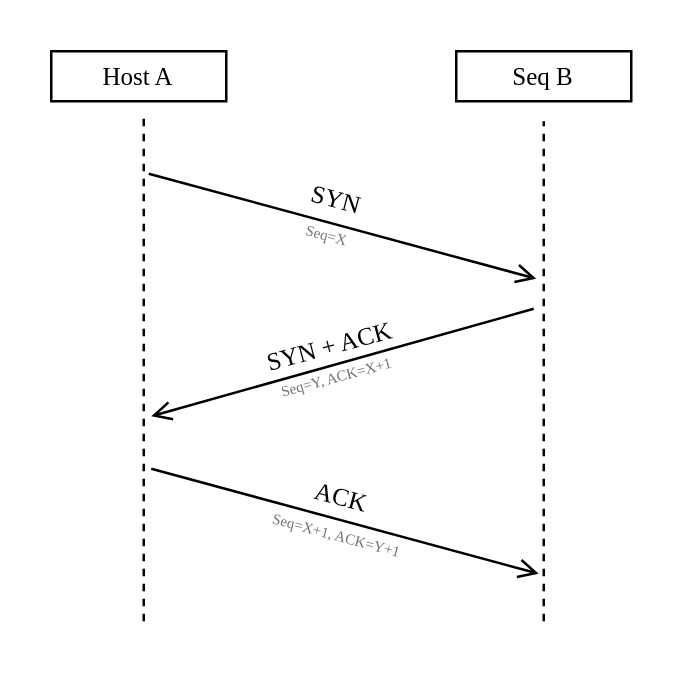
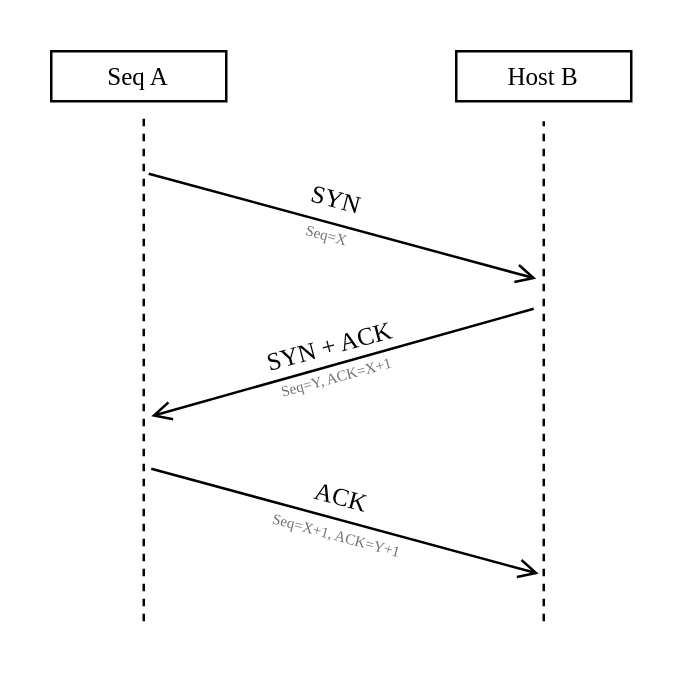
  <mxCell id="0" />
  <mxCell id="1" parent="0" />
  <mxCell id="2" value="" style="endArrow=none;html=1;rounded=0;strokeWidth=1;dashed=1;" edge="1" parent="1"><mxGeometry width="50" height="50" relative="1" as="geometry"><mxPoint x="57" y="248" as="sourcePoint" /><mxPoint x="57" y="47" as="targetPoint" /></mxGeometry></mxCell>
  <mxCell id="3" value="" style="endArrow=none;html=1;rounded=0;strokeWidth=1;dashed=1;" edge="1" parent="1"><mxGeometry width="50" height="50" relative="1" as="geometry"><mxPoint x="217" y="248" as="sourcePoint" /><mxPoint x="217" y="48" as="targetPoint" /></mxGeometry></mxCell>
  <mxCell id="4" value="" style="endArrow=open;html=1;rounded=0;strokeWidth=1;endFill=0;" edge="1" parent="1"><mxGeometry width="50" height="50" relative="1" as="geometry"><mxPoint x="59" y="69" as="sourcePoint" /><mxPoint x="214" y="111" as="targetPoint" /></mxGeometry></mxCell>
  <mxCell id="5" value="SYN" style="text;html=1;align=center;verticalAlign=middle;resizable=0;points=[];autosize=1;strokeColor=none;fillColor=none;fontFamily=Bahnschrift;rotation=15;fontSize=10;rounded=0;" vertex="1" parent="1"><mxGeometry x="114" y="64" width="40" height="30" as="geometry" /></mxCell>
- <mxCell id="6" value="Host A" style="whiteSpace=wrap;html=1;fontFamily=Bahnschrift;fontSize=10;fontColor=default;fillColor=none;gradientColor=none;rounded=0;" vertex="1" parent="1"><mxGeometry x="20" y="20" width="70" height="20" as="geometry" /></mxCell>
- <mxCell id="7" value="Seq B" style="whiteSpace=wrap;html=1;fontFamily=Bahnschrift;fontSize=10;fontColor=default;fillColor=none;gradientColor=none;rounded=0;" vertex="1" parent="1"><mxGeometry x="182" y="20" width="70" height="20" as="geometry" /></mxCell>
+ <mxCell id="6" value="Seq A" style="whiteSpace=wrap;html=1;fontFamily=Bahnschrift;fontSize=10;fontColor=default;fillColor=none;gradientColor=none;rounded=0;" vertex="1" parent="1"><mxGeometry x="20" y="20" width="70" height="20" as="geometry" /></mxCell>
+ <mxCell id="7" value="Host B" style="whiteSpace=wrap;html=1;fontFamily=Bahnschrift;fontSize=10;fontColor=default;fillColor=none;gradientColor=none;rounded=0;" vertex="1" parent="1"><mxGeometry x="182" y="20" width="70" height="20" as="geometry" /></mxCell>
  <mxCell id="8" value="" style="endArrow=open;html=1;rounded=0;strokeWidth=1;endFill=0;fillColor=#60a917;strokeColor=#000000;" edge="1" parent="1"><mxGeometry width="50" height="50" relative="1" as="geometry"><mxPoint x="213" y="123" as="sourcePoint" /><mxPoint x="60" y="166" as="targetPoint" /></mxGeometry></mxCell>
  <mxCell id="9" value="&lt;div style=&quot;font-size: 10px;&quot;&gt;SYN + ACK&lt;br style=&quot;font-size: 10px;&quot;&gt;&lt;/div&gt;" style="text;html=1;align=center;verticalAlign=middle;resizable=0;points=[];autosize=1;strokeColor=none;fillColor=none;fontSize=10;fontFamily=Bahnschrift;fontColor=default;rotation=-15;rounded=0;" vertex="1" parent="1"><mxGeometry x="96" y="123" width="70" height="30" as="geometry" /></mxCell>
  <mxCell id="10" value="" style="endArrow=open;html=1;rounded=0;strokeWidth=1;endFill=0;" edge="1" parent="1"><mxGeometry width="50" height="50" relative="1" as="geometry"><mxPoint x="60" y="187" as="sourcePoint" /><mxPoint x="215" y="229" as="targetPoint" /></mxGeometry></mxCell>
  <mxCell id="11" value="ACK" style="text;html=1;align=center;verticalAlign=middle;resizable=0;points=[];autosize=1;strokeColor=none;fillColor=none;fontFamily=Bahnschrift;rotation=15;fontSize=10;rounded=0;" vertex="1" parent="1"><mxGeometry x="116" y="183" width="40" height="30" as="geometry" /></mxCell>
  <mxCell id="12" value="Seq=X" style="text;html=1;align=center;verticalAlign=middle;resizable=0;points=[];autosize=1;strokeColor=none;fillColor=none;fontSize=6;fontFamily=Bahnschrift;fontColor=#737373;fontStyle=0;rotation=15;" vertex="1" parent="1"><mxGeometry x="110" y="84" width="40" height="20" as="geometry" /></mxCell>
  <mxCell id="13" value="Seq=Y, ACK=X+1" style="text;html=1;align=center;verticalAlign=middle;resizable=0;points=[];autosize=1;strokeColor=none;fillColor=none;fontSize=6;fontFamily=Bahnschrift;fontColor=#737373;fontStyle=0;rotation=-15;" vertex="1" parent="1"><mxGeometry x="104" y="141" width="60" height="20" as="geometry" /></mxCell>
  <mxCell id="14" value="&lt;div&gt;Seq=X+1, ACK=Y+1&lt;/div&gt;" style="text;html=1;align=center;verticalAlign=middle;resizable=0;points=[];autosize=1;strokeColor=none;fillColor=none;fontSize=6;fontFamily=Bahnschrift;fontColor=#737373;fontStyle=0;rotation=15;" vertex="1" parent="1"><mxGeometry x="99" y="204" width="70" height="20" as="geometry" /></mxCell>
